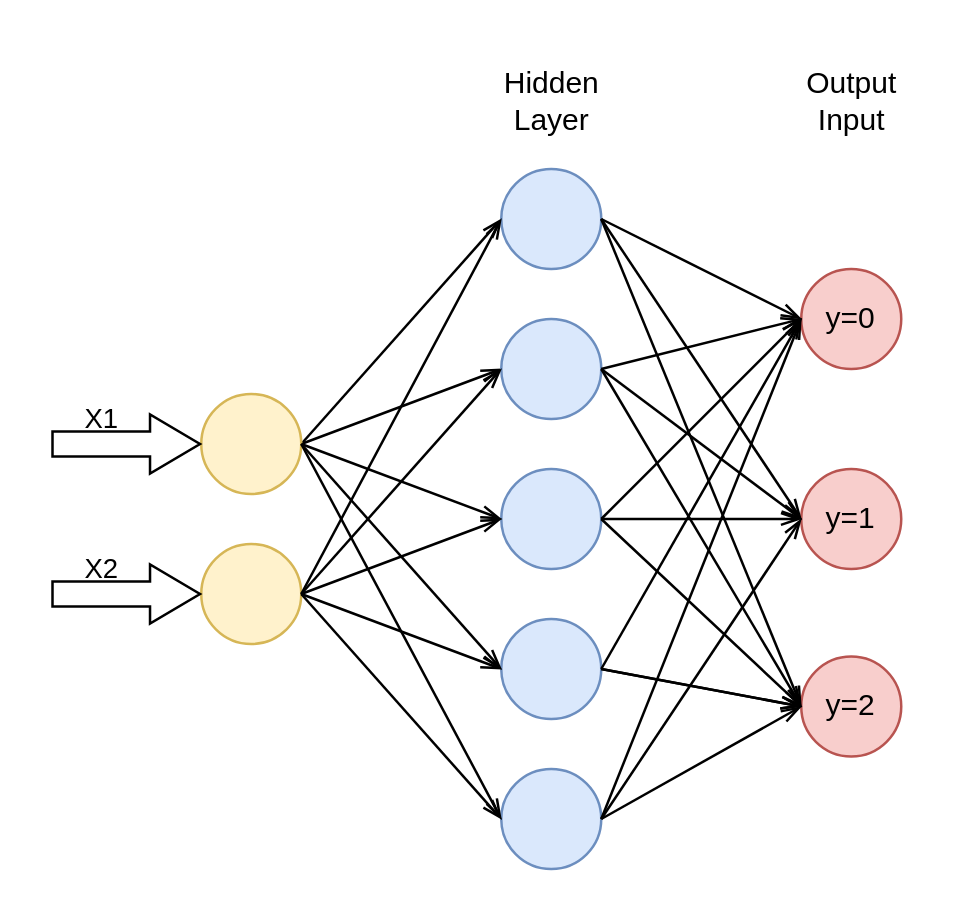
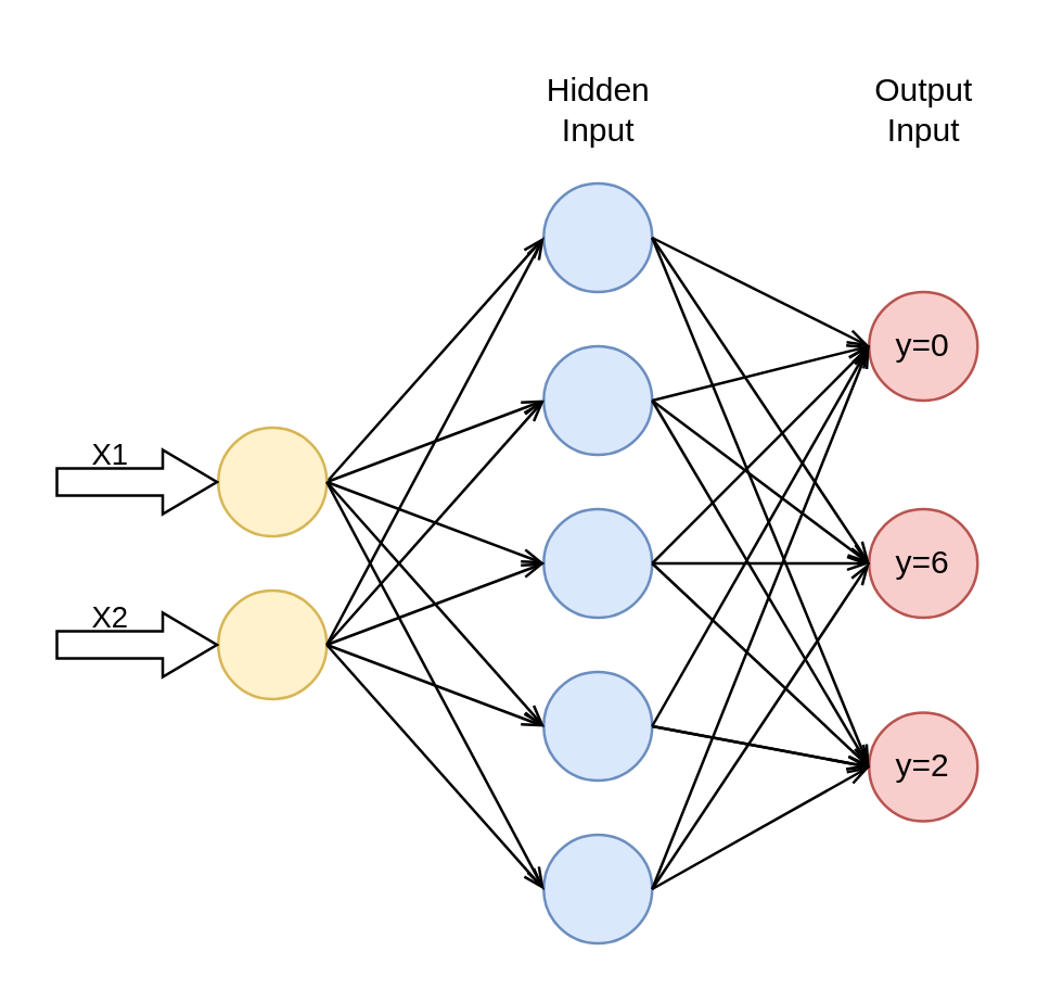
  <mxCell id="0" />
  <mxCell id="1" parent="0" />
  <mxCell id="2" style="rounded=0;orthogonalLoop=1;jettySize=auto;html=1;entryX=0;entryY=0.5;entryDx=0;entryDy=0;exitX=1;exitY=0.5;exitDx=0;exitDy=0;endArrow=openThin;endFill=0;" edge="1" parent="1" source="4" target="9"><mxGeometry relative="1" as="geometry" /></mxCell>
  <mxCell id="3" style="rounded=0;orthogonalLoop=1;jettySize=auto;html=1;entryX=0;entryY=0.5;entryDx=0;entryDy=0;exitX=1;exitY=0.5;exitDx=0;exitDy=0;endArrow=openThin;endFill=0;" edge="1" parent="1" source="4" target="8"><mxGeometry relative="1" as="geometry" /></mxCell>
  <mxCell id="4" value="" style="ellipse;whiteSpace=wrap;html=1;aspect=fixed;fillColor=#fff2cc;strokeColor=#d6b656;" vertex="1" parent="1"><mxGeometry x="80" y="157" width="40" height="40" as="geometry" /></mxCell>
  <mxCell id="5" value="" style="ellipse;whiteSpace=wrap;html=1;aspect=fixed;fillColor=#fff2cc;strokeColor=#d6b656;" vertex="1" parent="1"><mxGeometry x="80" y="217" width="40" height="40" as="geometry" /></mxCell>
  <mxCell id="6" value="X2" style="shape=flexArrow;endArrow=classic;html=1;rounded=0;entryX=0;entryY=0.5;entryDx=0;entryDy=0;endWidth=12.571;endSize=6.331;labelBackgroundColor=none;" edge="1" parent="1" target="5"><mxGeometry x="-0.333" y="10" width="50" height="50" relative="1" as="geometry"><mxPoint x="20" y="237" as="sourcePoint" /><mxPoint x="80" y="326.5" as="targetPoint" /><mxPoint as="offset" /></mxGeometry></mxCell>
  <mxCell id="7" value="X1" style="shape=flexArrow;endArrow=classic;html=1;rounded=0;entryX=0;entryY=0.5;entryDx=0;entryDy=0;endWidth=12.571;endSize=6.331;labelBackgroundColor=none;" edge="1" parent="1" target="4"><mxGeometry x="-0.335" y="10" width="50" height="50" relative="1" as="geometry"><mxPoint x="20" y="177" as="sourcePoint" /><mxPoint x="80" y="166.71" as="targetPoint" /><mxPoint as="offset" /></mxGeometry></mxCell>
  <mxCell id="8" value="" style="ellipse;whiteSpace=wrap;html=1;aspect=fixed;fillColor=#dae8fc;strokeColor=#6c8ebf;" vertex="1" parent="1"><mxGeometry x="200" y="127" width="40" height="40" as="geometry" /></mxCell>
  <mxCell id="9" value="" style="ellipse;whiteSpace=wrap;html=1;aspect=fixed;fillColor=#dae8fc;strokeColor=#6c8ebf;" vertex="1" parent="1"><mxGeometry x="200" y="67" width="40" height="40" as="geometry" /></mxCell>
  <mxCell id="10" value="" style="ellipse;whiteSpace=wrap;html=1;aspect=fixed;fillColor=#dae8fc;strokeColor=#6c8ebf;" vertex="1" parent="1"><mxGeometry x="200" y="187" width="40" height="40" as="geometry" /></mxCell>
  <mxCell id="11" value="" style="ellipse;whiteSpace=wrap;html=1;aspect=fixed;fillColor=#dae8fc;strokeColor=#6c8ebf;" vertex="1" parent="1"><mxGeometry x="200" y="247" width="40" height="40" as="geometry" /></mxCell>
  <mxCell id="12" value="" style="ellipse;whiteSpace=wrap;html=1;aspect=fixed;fillColor=#dae8fc;strokeColor=#6c8ebf;" vertex="1" parent="1"><mxGeometry x="200" y="307" width="40" height="40" as="geometry" /></mxCell>
  <mxCell id="13" style="rounded=0;orthogonalLoop=1;jettySize=auto;html=1;entryX=0;entryY=0.5;entryDx=0;entryDy=0;exitX=1;exitY=0.5;exitDx=0;exitDy=0;endArrow=openThin;endFill=0;" edge="1" parent="1" source="4" target="10"><mxGeometry relative="1" as="geometry"><mxPoint x="130" y="177" as="sourcePoint" /><mxPoint x="170" y="97" as="targetPoint" /></mxGeometry></mxCell>
  <mxCell id="14" style="rounded=0;orthogonalLoop=1;jettySize=auto;html=1;entryX=0;entryY=0.5;entryDx=0;entryDy=0;exitX=1;exitY=0.5;exitDx=0;exitDy=0;endArrow=openThin;endFill=0;" edge="1" parent="1" source="4" target="11"><mxGeometry relative="1" as="geometry"><mxPoint x="130" y="177" as="sourcePoint" /><mxPoint x="170" y="217" as="targetPoint" /></mxGeometry></mxCell>
  <mxCell id="15" style="rounded=0;orthogonalLoop=1;jettySize=auto;html=1;entryX=0;entryY=0.5;entryDx=0;entryDy=0;exitX=1;exitY=0.5;exitDx=0;exitDy=0;endArrow=openThin;endFill=0;" edge="1" parent="1" source="4" target="12"><mxGeometry relative="1" as="geometry"><mxPoint x="130" y="177" as="sourcePoint" /><mxPoint x="170" y="277" as="targetPoint" /></mxGeometry></mxCell>
  <mxCell id="16" style="rounded=0;orthogonalLoop=1;jettySize=auto;html=1;entryX=0;entryY=0.5;entryDx=0;entryDy=0;exitX=1;exitY=0.5;exitDx=0;exitDy=0;endArrow=openThin;endFill=0;" edge="1" parent="1" source="5" target="12"><mxGeometry relative="1" as="geometry"><mxPoint x="140" y="187" as="sourcePoint" /><mxPoint x="180" y="287" as="targetPoint" /></mxGeometry></mxCell>
  <mxCell id="17" style="rounded=0;orthogonalLoop=1;jettySize=auto;html=1;entryX=0;entryY=0.5;entryDx=0;entryDy=0;exitX=1;exitY=0.5;exitDx=0;exitDy=0;endArrow=openThin;endFill=0;" edge="1" parent="1" source="5" target="11"><mxGeometry relative="1" as="geometry"><mxPoint x="130" y="247" as="sourcePoint" /><mxPoint x="190" y="297" as="targetPoint" /></mxGeometry></mxCell>
  <mxCell id="18" style="rounded=0;orthogonalLoop=1;jettySize=auto;html=1;entryX=0;entryY=0.5;entryDx=0;entryDy=0;exitX=1;exitY=0.5;exitDx=0;exitDy=0;endArrow=openThin;endFill=0;" edge="1" parent="1" source="5" target="10"><mxGeometry relative="1" as="geometry"><mxPoint x="160" y="207" as="sourcePoint" /><mxPoint x="200" y="307" as="targetPoint" /></mxGeometry></mxCell>
  <mxCell id="19" style="rounded=0;orthogonalLoop=1;jettySize=auto;html=1;entryX=0;entryY=0.5;entryDx=0;entryDy=0;exitX=1;exitY=0.5;exitDx=0;exitDy=0;endArrow=openThin;endFill=0;" edge="1" parent="1" source="5" target="8"><mxGeometry relative="1" as="geometry"><mxPoint x="170" y="217" as="sourcePoint" /><mxPoint x="210" y="317" as="targetPoint" /></mxGeometry></mxCell>
  <mxCell id="20" style="rounded=0;orthogonalLoop=1;jettySize=auto;html=1;entryX=0;entryY=0.5;entryDx=0;entryDy=0;exitX=1;exitY=0.5;exitDx=0;exitDy=0;endArrow=openThin;endFill=0;" edge="1" parent="1" source="5" target="9"><mxGeometry relative="1" as="geometry"><mxPoint x="180" y="227" as="sourcePoint" /><mxPoint x="220" y="327" as="targetPoint" /></mxGeometry></mxCell>
  <mxCell id="21" value="y=0" style="ellipse;whiteSpace=wrap;html=1;aspect=fixed;fillColor=#f8cecc;strokeColor=#b85450;" vertex="1" parent="1"><mxGeometry x="320" y="107" width="40" height="40" as="geometry" /></mxCell>
  <mxCell id="22" value="y=2" style="ellipse;whiteSpace=wrap;html=1;aspect=fixed;fillColor=#f8cecc;strokeColor=#b85450;" vertex="1" parent="1"><mxGeometry x="320" y="262" width="40" height="40" as="geometry" /></mxCell>
  <mxCell id="23" style="rounded=0;orthogonalLoop=1;jettySize=auto;html=1;entryX=0;entryY=0.5;entryDx=0;entryDy=0;exitX=1;exitY=0.5;exitDx=0;exitDy=0;endArrow=openThin;endFill=0;" edge="1" parent="1" source="9" target="21"><mxGeometry relative="1" as="geometry"><mxPoint x="130" y="257" as="sourcePoint" /><mxPoint x="210" y="97" as="targetPoint" /></mxGeometry></mxCell>
  <mxCell id="24" style="rounded=0;orthogonalLoop=1;jettySize=auto;html=1;entryX=0;entryY=0.5;entryDx=0;entryDy=0;exitX=1;exitY=0.5;exitDx=0;exitDy=0;endArrow=openThin;endFill=0;" edge="1" parent="1" source="9" target="22"><mxGeometry relative="1" as="geometry"><mxPoint x="250" y="97" as="sourcePoint" /><mxPoint x="330" y="177" as="targetPoint" /></mxGeometry></mxCell>
  <mxCell id="25" style="rounded=0;orthogonalLoop=1;jettySize=auto;html=1;entryX=0;entryY=0.5;entryDx=0;entryDy=0;exitX=1;exitY=0.5;exitDx=0;exitDy=0;endArrow=openThin;endFill=0;" edge="1" parent="1" source="8" target="21"><mxGeometry relative="1" as="geometry"><mxPoint x="260" y="107" as="sourcePoint" /><mxPoint x="340" y="187" as="targetPoint" /></mxGeometry></mxCell>
  <mxCell id="26" style="rounded=0;orthogonalLoop=1;jettySize=auto;html=1;entryX=0;entryY=0.5;entryDx=0;entryDy=0;exitX=1;exitY=0.5;exitDx=0;exitDy=0;endArrow=openThin;endFill=0;" edge="1" parent="1" source="8" target="22"><mxGeometry relative="1" as="geometry"><mxPoint x="250" y="157" as="sourcePoint" /><mxPoint x="330" y="177" as="targetPoint" /></mxGeometry></mxCell>
  <mxCell id="27" style="rounded=0;orthogonalLoop=1;jettySize=auto;html=1;entryX=0;entryY=0.5;entryDx=0;entryDy=0;exitX=1;exitY=0.5;exitDx=0;exitDy=0;endArrow=openThin;endFill=0;" edge="1" parent="1" source="10" target="21"><mxGeometry relative="1" as="geometry"><mxPoint x="260" y="167" as="sourcePoint" /><mxPoint x="340" y="187" as="targetPoint" /></mxGeometry></mxCell>
  <mxCell id="28" style="rounded=0;orthogonalLoop=1;jettySize=auto;html=1;entryX=0;entryY=0.5;entryDx=0;entryDy=0;exitX=1;exitY=0.5;exitDx=0;exitDy=0;endArrow=openThin;endFill=0;" edge="1" parent="1" source="10" target="22"><mxGeometry relative="1" as="geometry"><mxPoint x="270" y="177" as="sourcePoint" /><mxPoint x="350" y="197" as="targetPoint" /></mxGeometry></mxCell>
  <mxCell id="29" style="rounded=0;orthogonalLoop=1;jettySize=auto;html=1;entryX=0;entryY=0.5;entryDx=0;entryDy=0;exitX=1;exitY=0.5;exitDx=0;exitDy=0;endArrow=openThin;endFill=0;" edge="1" parent="1" source="11" target="21"><mxGeometry relative="1" as="geometry"><mxPoint x="280" y="187" as="sourcePoint" /><mxPoint x="360" y="207" as="targetPoint" /></mxGeometry></mxCell>
  <mxCell id="30" style="rounded=0;orthogonalLoop=1;jettySize=auto;html=1;entryX=0;entryY=0.5;entryDx=0;entryDy=0;exitX=1;exitY=0.5;exitDx=0;exitDy=0;endArrow=openThin;endFill=0;" edge="1" parent="1" source="11" target="22"><mxGeometry relative="1" as="geometry"><mxPoint x="290" y="197" as="sourcePoint" /><mxPoint x="370" y="217" as="targetPoint" /></mxGeometry></mxCell>
  <mxCell id="31" style="rounded=0;orthogonalLoop=1;jettySize=auto;html=1;entryX=0;entryY=0.5;entryDx=0;entryDy=0;exitX=1;exitY=0.5;exitDx=0;exitDy=0;endArrow=openThin;endFill=0;" edge="1" parent="1" source="12" target="21"><mxGeometry relative="1" as="geometry"><mxPoint x="300" y="207" as="sourcePoint" /><mxPoint x="380" y="227" as="targetPoint" /></mxGeometry></mxCell>
  <mxCell id="32" style="rounded=0;orthogonalLoop=1;jettySize=auto;html=1;entryX=0;entryY=0.5;entryDx=0;entryDy=0;exitX=1;exitY=0.5;exitDx=0;exitDy=0;endArrow=openThin;endFill=0;" edge="1" parent="1" source="12" target="22"><mxGeometry relative="1" as="geometry"><mxPoint x="310" y="217" as="sourcePoint" /><mxPoint x="390" y="237" as="targetPoint" /></mxGeometry></mxCell>
- <mxCell id="33" value="y=1" style="ellipse;whiteSpace=wrap;html=1;aspect=fixed;fillColor=#f8cecc;strokeColor=#b85450;" vertex="1" parent="1"><mxGeometry x="320" y="187" width="40" height="40" as="geometry" /></mxCell>
+ <mxCell id="33" value="y=6" style="ellipse;whiteSpace=wrap;html=1;aspect=fixed;fillColor=#f8cecc;strokeColor=#b85450;" vertex="1" parent="1"><mxGeometry x="320" y="187" width="40" height="40" as="geometry" /></mxCell>
  <mxCell id="34" style="rounded=0;orthogonalLoop=1;jettySize=auto;html=1;entryX=0;entryY=0.5;entryDx=0;entryDy=0;exitX=1;exitY=0.5;exitDx=0;exitDy=0;endArrow=openThin;endFill=0;" edge="1" parent="1" source="9" target="33"><mxGeometry relative="1" as="geometry"><mxPoint x="250" y="97" as="sourcePoint" /><mxPoint x="330" y="157" as="targetPoint" /></mxGeometry></mxCell>
  <mxCell id="35" style="rounded=0;orthogonalLoop=1;jettySize=auto;html=1;entryX=0;entryY=0.5;entryDx=0;entryDy=0;exitX=1;exitY=0.5;exitDx=0;exitDy=0;endArrow=openThin;endFill=0;" edge="1" parent="1" source="8" target="33"><mxGeometry relative="1" as="geometry"><mxPoint x="260" y="107" as="sourcePoint" /><mxPoint x="340" y="167" as="targetPoint" /></mxGeometry></mxCell>
  <mxCell id="36" style="rounded=0;orthogonalLoop=1;jettySize=auto;html=1;entryX=0;entryY=0.5;entryDx=0;entryDy=0;exitX=1;exitY=0.5;exitDx=0;exitDy=0;endArrow=openThin;endFill=0;" edge="1" parent="1" source="10" target="33"><mxGeometry relative="1" as="geometry"><mxPoint x="270" y="117" as="sourcePoint" /><mxPoint x="350" y="177" as="targetPoint" /></mxGeometry></mxCell>
  <mxCell id="37" style="rounded=0;orthogonalLoop=1;jettySize=auto;html=1;entryX=0;entryY=0.5;entryDx=0;entryDy=0;exitX=1;exitY=0.5;exitDx=0;exitDy=0;endArrow=openThin;endFill=0;" edge="1" parent="1" source="11" target="22"><mxGeometry relative="1" as="geometry"><mxPoint x="280" y="127" as="sourcePoint" /><mxPoint x="360" y="187" as="targetPoint" /></mxGeometry></mxCell>
  <mxCell id="38" style="rounded=0;orthogonalLoop=1;jettySize=auto;html=1;entryX=0;entryY=0.5;entryDx=0;entryDy=0;exitX=1;exitY=0.5;exitDx=0;exitDy=0;endArrow=openThin;endFill=0;" edge="1" parent="1" source="12" target="33"><mxGeometry relative="1" as="geometry"><mxPoint x="290" y="137" as="sourcePoint" /><mxPoint x="370" y="197" as="targetPoint" /></mxGeometry></mxCell>
- <mxCell id="39" value="Hidden&lt;br&gt;Layer" style="text;html=1;align=center;verticalAlign=middle;resizable=0;points=[];autosize=1;strokeColor=none;fillColor=none;" vertex="1" parent="1"><mxGeometry x="190" y="20" width="60" height="40" as="geometry" /></mxCell>
+ <mxCell id="39" value="Hidden&lt;br&gt;Input" style="text;html=1;align=center;verticalAlign=middle;resizable=0;points=[];autosize=1;strokeColor=none;fillColor=none;" vertex="1" parent="1"><mxGeometry x="190" y="20" width="60" height="40" as="geometry" /></mxCell>
  <mxCell id="40" value="Output&lt;br&gt;Input" style="text;html=1;align=center;verticalAlign=middle;resizable=0;points=[];autosize=1;strokeColor=none;fillColor=none;" vertex="1" parent="1"><mxGeometry x="310" y="20" width="60" height="40" as="geometry" /></mxCell>
